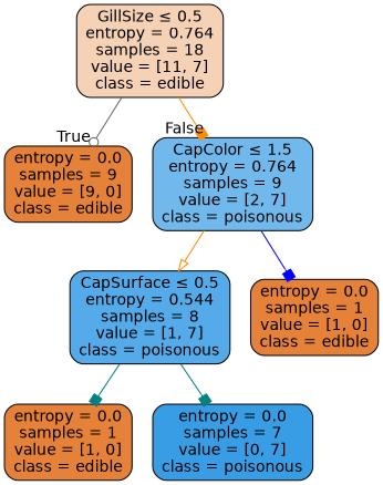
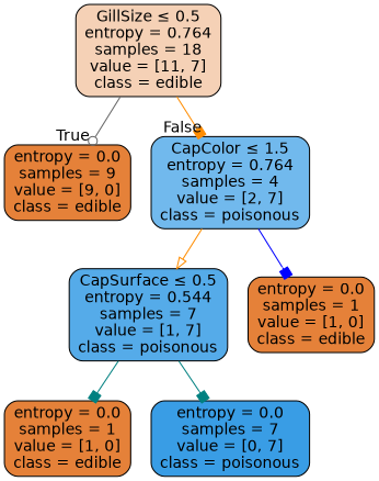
  digraph {
    node [color=black fillcolor="#e58139ff" fontname=helvetica shape=box style="filled, rounded"]
    edge [arrowhead=box color=darkorange fontname=helvetica]
    n1 [fillcolor="#e581395d" label=<GillSize &le; 0.5<br/>entropy = 0.764<br/>samples = 18<br/>value = [11, 7]<br/>class = edible>]
    n2 [label=<entropy = 0.0<br/>samples = 9<br/>value = [9, 0]<br/>class = edible>]
-   n3 [fillcolor="#399de5b6" label=<CapColor &le; 1.5<br/>entropy = 0.764<br/>samples = 9<br/>value = [2, 7]<br/>class = poisonous>]
-   n4 [fillcolor="#399de5db" label=<CapSurface &le; 0.5<br/>entropy = 0.544<br/>samples = 8<br/>value = [1, 7]<br/>class = poisonous>]
+   n3 [fillcolor="#399de5b6" label=<CapColor &le; 1.5<br/>entropy = 0.764<br/>samples = 4<br/>value = [2, 7]<br/>class = poisonous>]
+   n4 [fillcolor="#399de5db" label=<CapSurface &le; 0.5<br/>entropy = 0.544<br/>samples = 7<br/>value = [1, 7]<br/>class = poisonous>]
    n5 [label=<entropy = 0.0<br/>samples = 1<br/>value = [1, 0]<br/>class = edible>]
    n6 [label=<entropy = 0.0<br/>samples = 1<br/>value = [1, 0]<br/>class = edible>]
    n7 [fillcolor="#399de5ff" label=<entropy = 0.0<br/>samples = 7<br/>value = [0, 7]<br/>class = poisonous>]
    n1 -> n2 [arrowhead=odot color=gray40 headlabel=True labelangle=45 labeldistance=2.5]
    n1 -> n3 [headlabel=False labelangle=-45 labeldistance=2.5]
    n3 -> n4 [arrowhead=onormal]
    n3 -> n5 [color=blue]
    n4 -> n6 [color=teal]
    n4 -> n7 [color=teal]
  }
